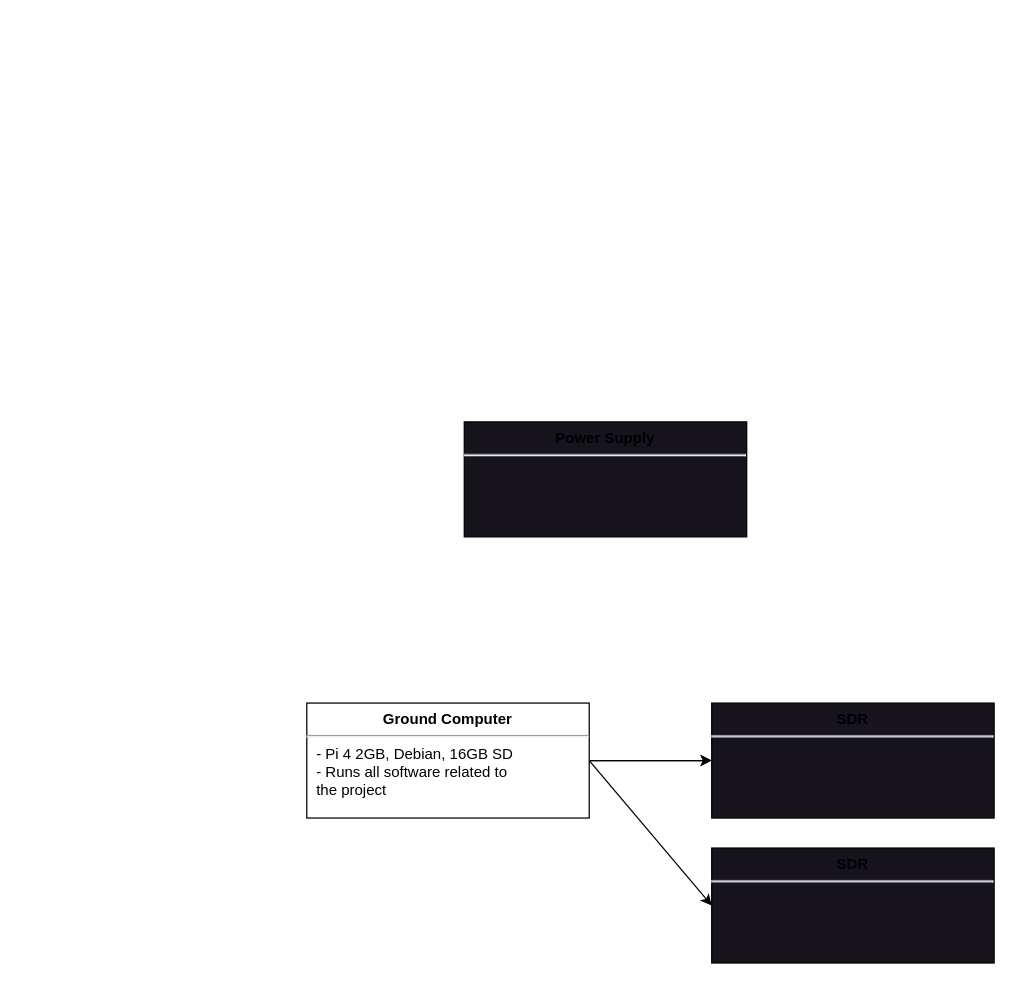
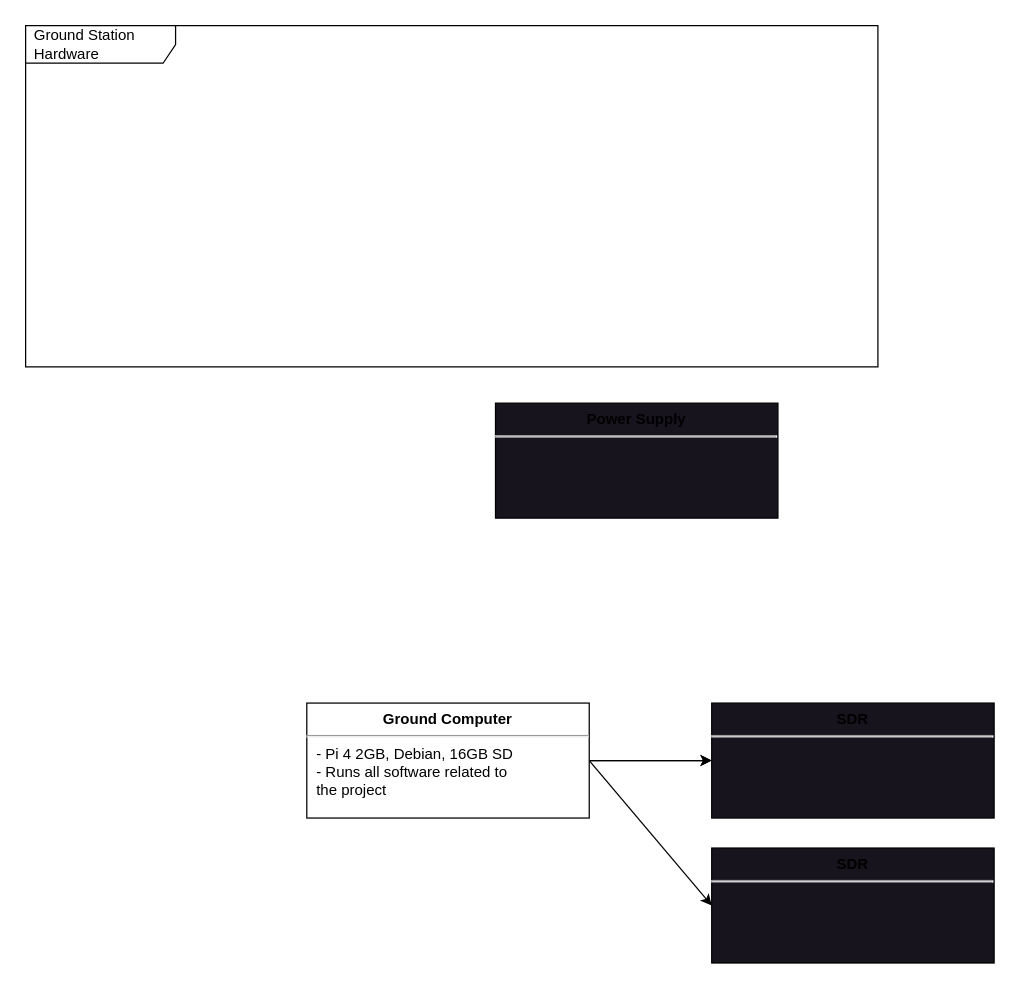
  <mxCell id="0" />
  <mxCell id="1" parent="0" />
+ <mxCell id="2" value="Ground Station Hardware" style="shape=umlFrame;whiteSpace=wrap;html=1;width=120;height=30;boundedLbl=1;verticalAlign=middle;align=left;spacingLeft=5;" vertex="1" parent="1"><mxGeometry x="20" y="20" width="682" height="273" as="geometry" /></mxCell>
  <mxCell id="3" value="" style="edgeStyle=none;html=1;" edge="1" parent="1" source="6" target="7"><mxGeometry relative="1" as="geometry" /></mxCell>
  <mxCell id="4" value="" style="edgeStyle=none;html=1;" edge="1" parent="1" source="6" target="7"><mxGeometry relative="1" as="geometry" /></mxCell>
  <mxCell id="5" style="edgeStyle=none;html=1;entryX=0;entryY=0.5;entryDx=0;entryDy=0;exitX=1;exitY=0.5;exitDx=0;exitDy=0;" edge="1" parent="1" source="6" target="9"><mxGeometry relative="1" as="geometry" /></mxCell>
  <mxCell id="6" value="&lt;p style=&quot;margin:0px;margin-top:6px;text-align:center;&quot;&gt;&lt;b&gt;Ground Computer&lt;/b&gt;&lt;/p&gt;&lt;hr&gt;&lt;p style=&quot;margin:0px;margin-left:8px;&quot;&gt;- Pi 4 2GB,&amp;nbsp;&lt;span style=&quot;background-color: initial;&quot;&gt;Debian,&amp;nbsp;&lt;/span&gt;&lt;span style=&quot;background-color: initial;&quot;&gt;16GB SD&lt;/span&gt;&lt;/p&gt;&lt;p style=&quot;margin:0px;margin-left:8px;&quot;&gt;&lt;span style=&quot;background-color: initial;&quot;&gt;- Runs all software related to&lt;/span&gt;&lt;/p&gt;&lt;p style=&quot;margin:0px;margin-left:8px;&quot;&gt;&lt;span style=&quot;background-color: initial;&quot;&gt;the project&lt;/span&gt;&lt;/p&gt;" style="align=left;overflow=fill;html=1;dropTarget=0;" vertex="1" parent="1"><mxGeometry x="245" y="562" width="226" height="92" as="geometry" /></mxCell>
  <mxCell id="7" value="&lt;p style=&quot;margin:0px;margin-top:6px;text-align:center;&quot;&gt;&lt;b&gt;SDR&lt;/b&gt;&lt;/p&gt;&lt;hr&gt;&lt;p style=&quot;margin:0px;margin-left:8px;&quot;&gt;&lt;br&gt;&lt;/p&gt;" style="align=left;overflow=fill;html=1;dropTarget=0;fillColor=rgb(24, 20, 29);" vertex="1" parent="1"><mxGeometry x="569" y="562" width="226" height="92" as="geometry" /></mxCell>
- <mxCell id="8" value="&lt;p style=&quot;margin:0px;margin-top:6px;text-align:center;&quot;&gt;&lt;b&gt;Power Supply&lt;/b&gt;&lt;/p&gt;&lt;hr&gt;&lt;p style=&quot;margin:0px;margin-left:8px;&quot;&gt;&lt;br&gt;&lt;/p&gt;" style="align=left;overflow=fill;html=1;dropTarget=0;fillColor=rgb(24, 20, 29);" vertex="1" parent="1"><mxGeometry x="371" y="337" width="226" height="92" as="geometry" /></mxCell>
+ <mxCell id="8" value="&lt;p style=&quot;margin:0px;margin-top:6px;text-align:center;&quot;&gt;&lt;b&gt;Power Supply&lt;/b&gt;&lt;/p&gt;&lt;hr&gt;&lt;p style=&quot;margin:0px;margin-left:8px;&quot;&gt;&lt;br&gt;&lt;/p&gt;" style="align=left;overflow=fill;html=1;dropTarget=0;fillColor=rgb(24, 20, 29);" vertex="1" parent="1"><mxGeometry x="396" y="322" width="226" height="92" as="geometry" /></mxCell>
  <mxCell id="9" value="&lt;p style=&quot;margin:0px;margin-top:6px;text-align:center;&quot;&gt;&lt;b&gt;SDR&lt;/b&gt;&lt;/p&gt;&lt;hr&gt;&lt;p style=&quot;margin:0px;margin-left:8px;&quot;&gt;&lt;br&gt;&lt;/p&gt;" style="align=left;overflow=fill;html=1;dropTarget=0;fillColor=rgb(24, 20, 29);" vertex="1" parent="1"><mxGeometry x="569" y="678" width="226" height="92" as="geometry" /></mxCell>
